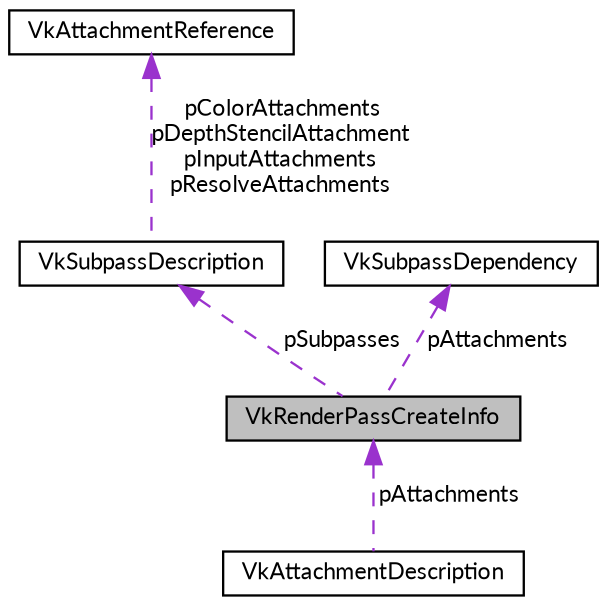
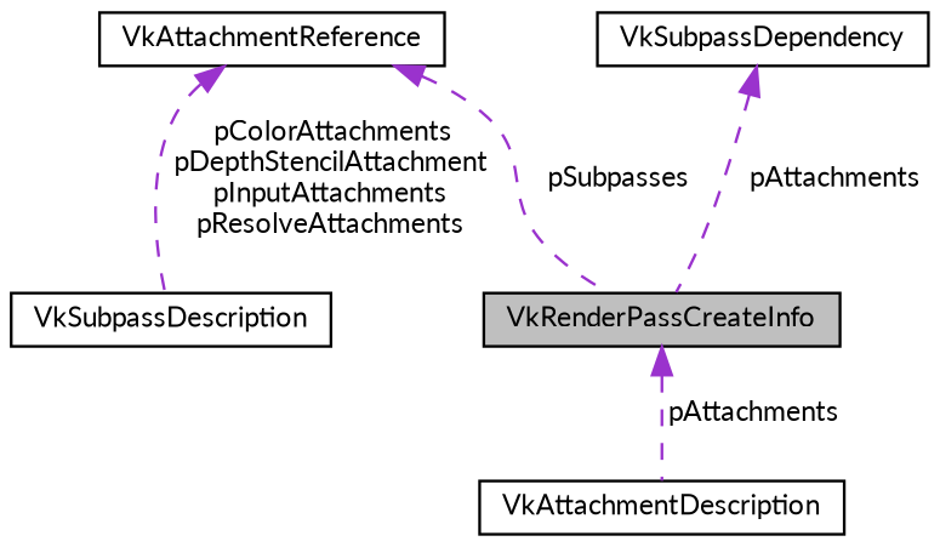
  digraph {
    fontname=Lato
    node [color=black fillcolor=white fontname=Lato fontsize=10 shape=record style=filled]
    edge [color=darkorchid3 dir=back fontname=Lato fontsize=10 labelfontname=Helvetica labelfontsize=10 style=dashed]
    n1 [fillcolor=grey75 fontcolor=black height=0.2 label=VkRenderPassCreateInfo width=0.4]
    n2 [height=0.2 label=VkAttachmentDescription width=0.4]
    n3 [height=0.2 label=VkSubpassDescription width=0.4]
    n4 [height=0.2 label=VkAttachmentReference width=0.4]
    n5 [height=0.2 label=VkSubpassDependency width=0.4]
    n1 -> n2 [label=" pAttachments"]
-   n3 -> n1 [label=" pSubpasses"]
+   n4 -> n1 [label=" pSubpasses"]
    n4 -> n3 [label=" pColorAttachments\npDepthStencilAttachment\npInputAttachments\npResolveAttachments"]
    n5 -> n1 [label=" pAttachments"]
  }
